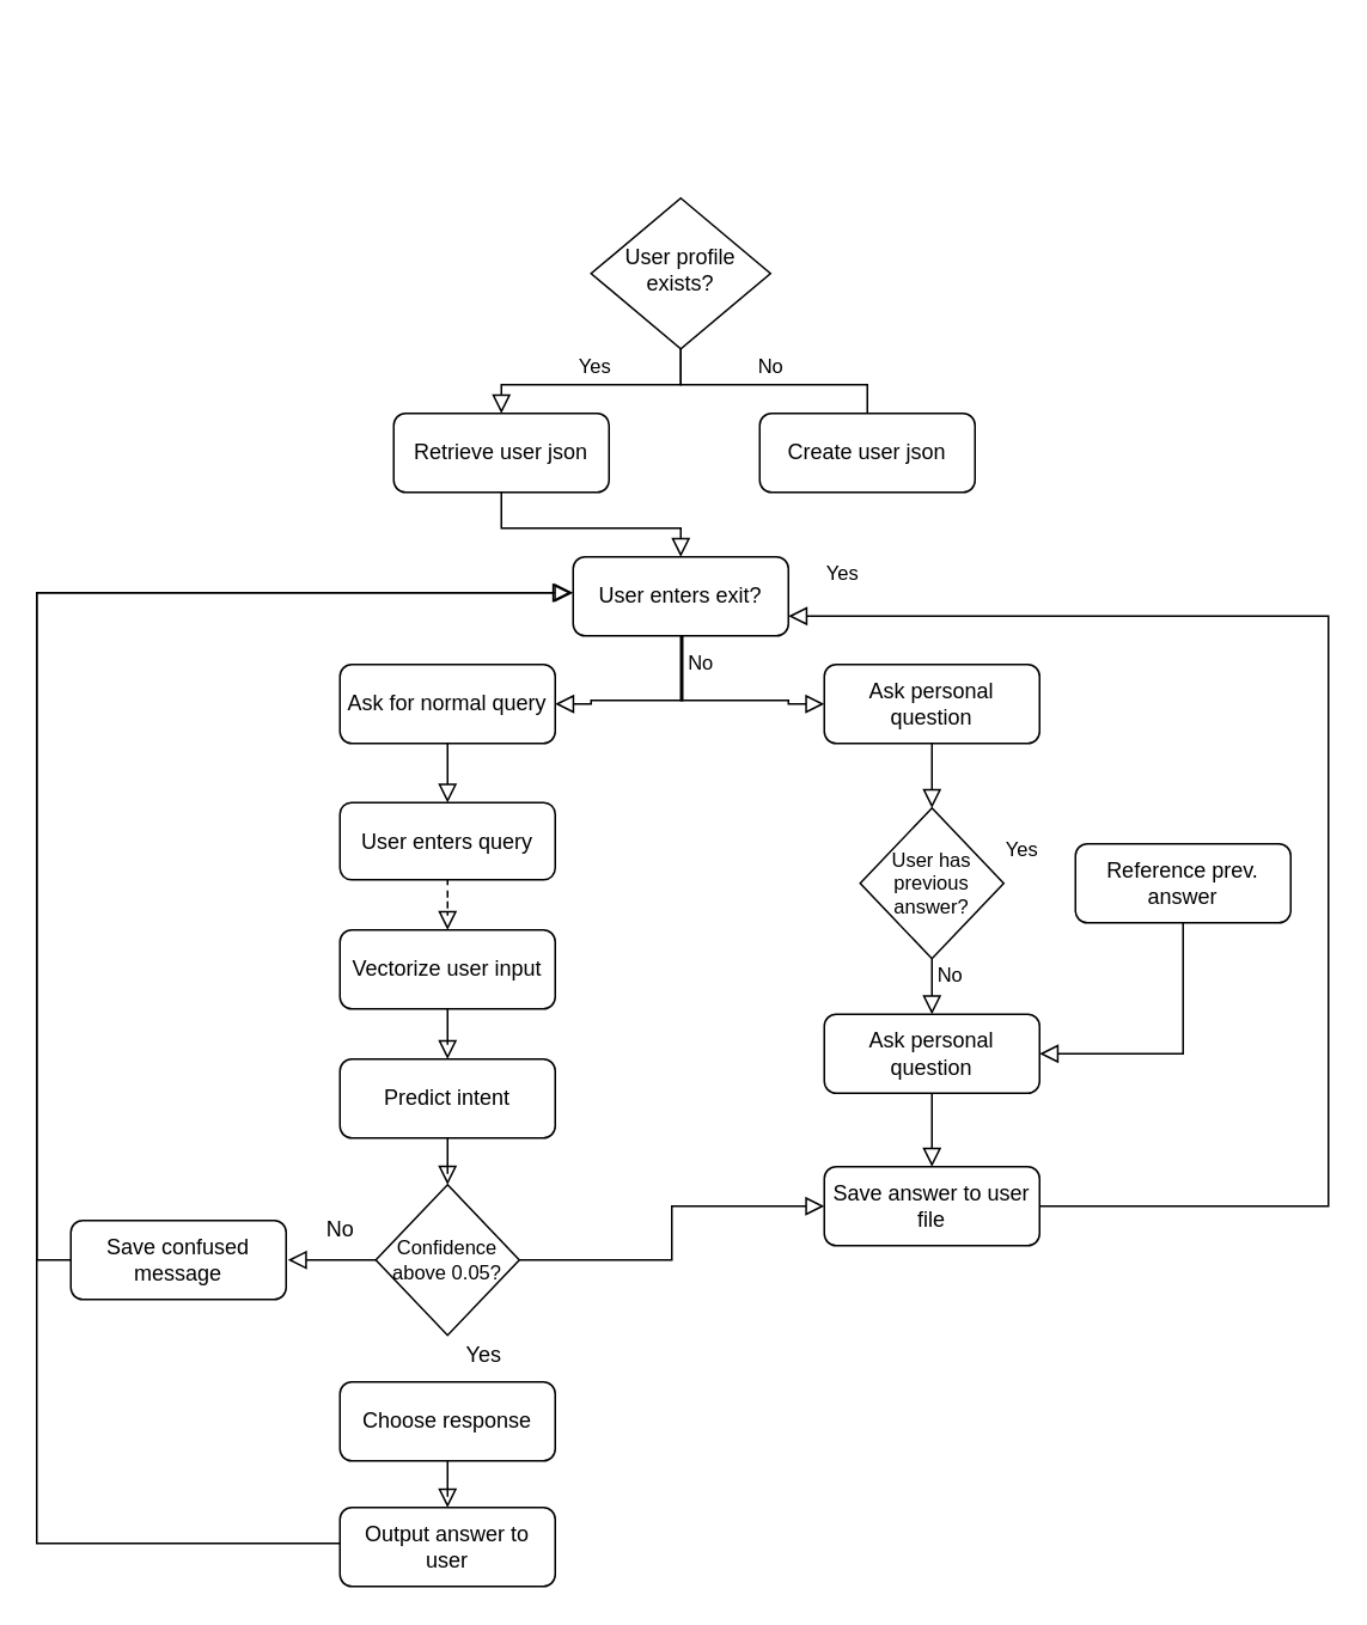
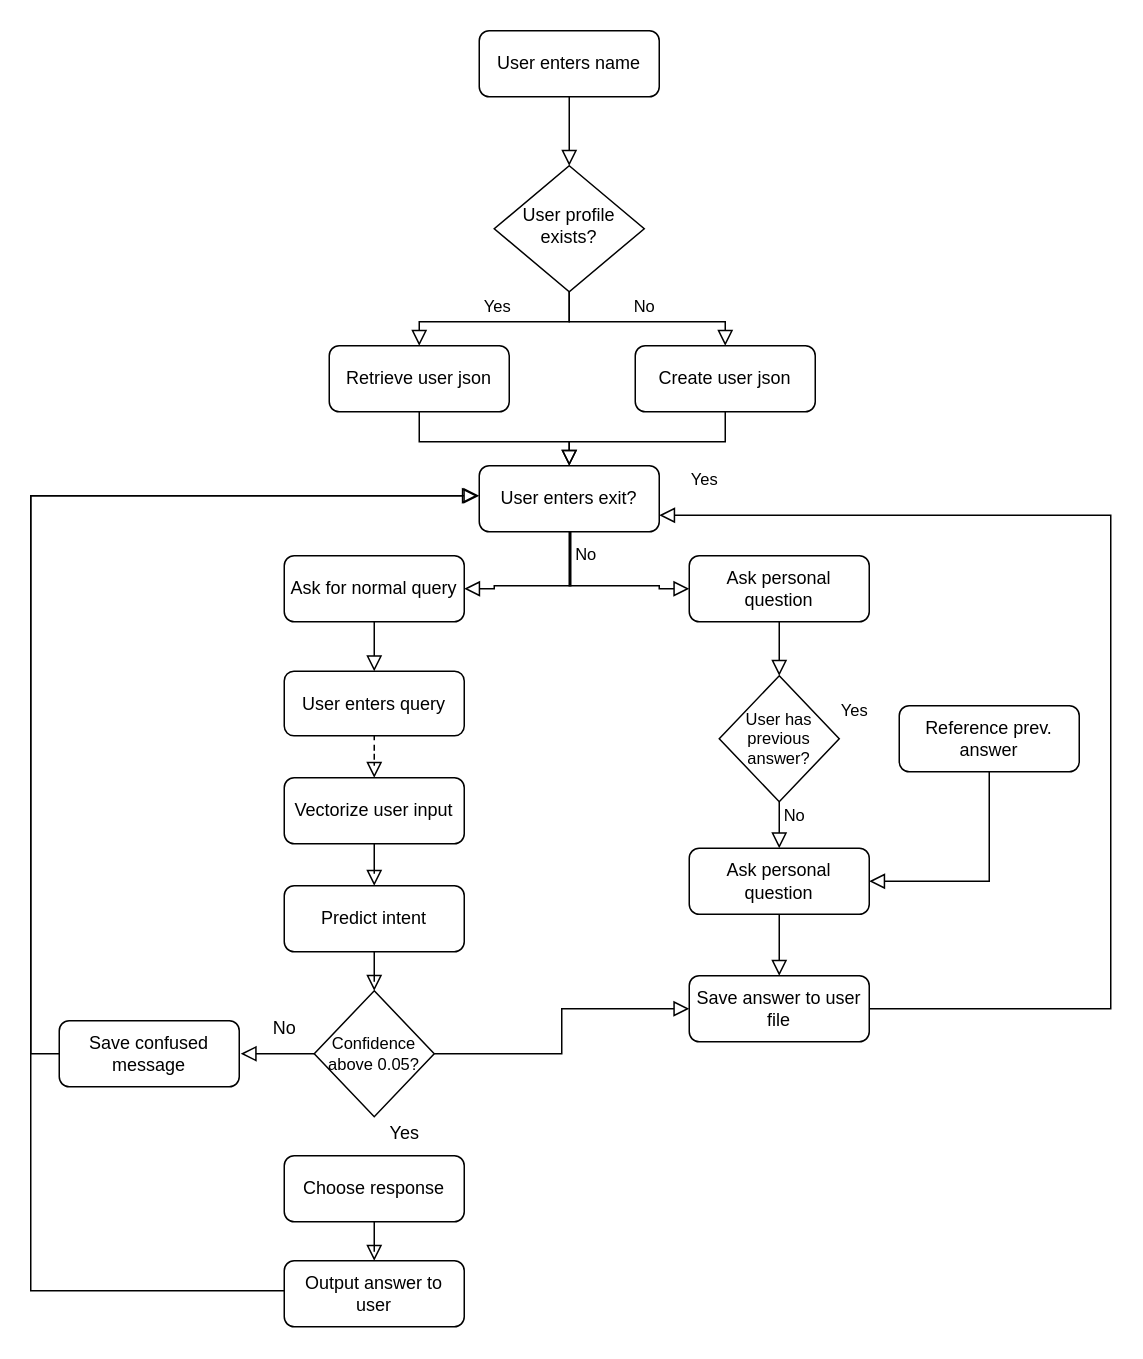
  <mxCell id="0" />
  <mxCell id="1" parent="0" />
  <mxCell id="2" value="Yes" style="rounded=0;html=1;jettySize=auto;orthogonalLoop=1;fontSize=11;endArrow=block;endFill=0;endSize=8;strokeWidth=1;shadow=0;labelBackgroundColor=none;edgeStyle=orthogonalEdgeStyle;entryX=0.5;entryY=0;entryDx=0;entryDy=0;" parent="1" source="4" target="11" edge="1"><mxGeometry y="-10" relative="1" as="geometry"><mxPoint as="offset" /><mxPoint x="279.034" y="230.028" as="targetPoint" /><Array as="points"><mxPoint x="379" y="214" /><mxPoint x="279" y="214" /></Array></mxGeometry></mxCell>
- <mxCell id="3" value="No" style="edgeStyle=orthogonalEdgeStyle;rounded=0;html=1;jettySize=auto;orthogonalLoop=1;fontSize=11;endArrow=none;endFill=0;endSize=8;strokeWidth=1;shadow=0;labelBackgroundColor=none;" parent="1" source="4" target="6" edge="1"><mxGeometry y="10" relative="1" as="geometry"><mxPoint as="offset" /><Array as="points"><mxPoint x="379" y="214" /><mxPoint x="483" y="214" /></Array></mxGeometry></mxCell>
+ <mxCell id="3" value="No" style="edgeStyle=orthogonalEdgeStyle;rounded=0;html=1;jettySize=auto;orthogonalLoop=1;fontSize=11;endArrow=block;endFill=0;endSize=8;strokeWidth=1;shadow=0;labelBackgroundColor=none;" parent="1" source="4" target="6" edge="1"><mxGeometry y="10" relative="1" as="geometry"><mxPoint as="offset" /><Array as="points"><mxPoint x="379" y="214" /><mxPoint x="483" y="214" /></Array></mxGeometry></mxCell>
  <mxCell id="4" value="User profile exists?" style="rhombus;whiteSpace=wrap;html=1;shadow=0;fontFamily=Helvetica;fontSize=12;align=center;strokeWidth=1;spacing=6;spacingTop=-4;" parent="1" vertex="1"><mxGeometry x="329" y="110" width="100" height="84" as="geometry" /></mxCell>
+ <mxCell id="5" style="edgeStyle=orthogonalEdgeStyle;rounded=0;orthogonalLoop=1;jettySize=auto;html=1;shadow=0;strokeColor=default;strokeWidth=1;align=center;verticalAlign=middle;fontFamily=Helvetica;fontSize=11;fontColor=default;labelBackgroundColor=none;endArrow=block;endFill=0;endSize=8;" parent="1" source="6" target="9" edge="1"><mxGeometry relative="1" as="geometry"><Array as="points"><mxPoint x="483" y="294" /><mxPoint x="379" y="294" /></Array></mxGeometry></mxCell>
  <mxCell id="6" value="Create user json" style="rounded=1;whiteSpace=wrap;html=1;fontSize=12;glass=0;strokeWidth=1;shadow=0;" parent="1" vertex="1"><mxGeometry x="423" y="230" width="120" height="44" as="geometry" /></mxCell>
  <mxCell id="7" style="edgeStyle=orthogonalEdgeStyle;rounded=0;orthogonalLoop=1;jettySize=auto;html=1;entryX=0;entryY=0.5;entryDx=0;entryDy=0;shadow=0;strokeColor=default;strokeWidth=1;align=center;verticalAlign=middle;fontFamily=Helvetica;fontSize=11;fontColor=default;labelBackgroundColor=none;endArrow=block;endFill=0;endSize=8;" parent="1" source="9" target="15" edge="1"><mxGeometry relative="1" as="geometry"><Array as="points"><mxPoint x="379" y="390" /><mxPoint x="439" y="390" /><mxPoint x="439" y="392" /></Array></mxGeometry></mxCell>
  <mxCell id="8" style="edgeStyle=orthogonalEdgeStyle;rounded=0;orthogonalLoop=1;jettySize=auto;html=1;entryX=1;entryY=0.5;entryDx=0;entryDy=0;shadow=0;strokeColor=default;strokeWidth=1;align=center;verticalAlign=middle;fontFamily=Helvetica;fontSize=11;fontColor=default;labelBackgroundColor=none;endArrow=block;endFill=0;endSize=8;" parent="1" source="9" target="13" edge="1"><mxGeometry relative="1" as="geometry"><Array as="points"><mxPoint x="380" y="390" /><mxPoint x="329" y="390" /><mxPoint x="329" y="392" /></Array></mxGeometry></mxCell>
  <mxCell id="9" value="User enters exit?" style="rounded=1;whiteSpace=wrap;html=1;fontSize=12;glass=0;strokeWidth=1;shadow=0;" parent="1" vertex="1"><mxGeometry x="319" y="310" width="120" height="44" as="geometry" /></mxCell>
  <mxCell id="10" style="edgeStyle=orthogonalEdgeStyle;rounded=0;orthogonalLoop=1;jettySize=auto;html=1;entryX=0.5;entryY=0;entryDx=0;entryDy=0;shadow=0;strokeColor=default;strokeWidth=1;align=center;verticalAlign=middle;fontFamily=Helvetica;fontSize=11;fontColor=default;labelBackgroundColor=none;endArrow=block;endFill=0;endSize=8;" parent="1" source="11" target="9" edge="1"><mxGeometry relative="1" as="geometry"><Array as="points"><mxPoint x="279" y="294" /><mxPoint x="379" y="294" /></Array></mxGeometry></mxCell>
  <mxCell id="11" value="Retrieve user json" style="rounded=1;whiteSpace=wrap;html=1;fontSize=12;glass=0;strokeWidth=1;shadow=0;" parent="1" vertex="1"><mxGeometry x="219" y="230" width="120" height="44" as="geometry" /></mxCell>
  <mxCell id="12" style="edgeStyle=orthogonalEdgeStyle;rounded=0;orthogonalLoop=1;jettySize=auto;html=1;entryX=0.5;entryY=0;entryDx=0;entryDy=0;shadow=0;strokeColor=default;strokeWidth=1;align=center;verticalAlign=middle;fontFamily=Helvetica;fontSize=11;fontColor=default;labelBackgroundColor=none;endArrow=block;endFill=0;endSize=8;" parent="1" source="13" target="27" edge="1"><mxGeometry relative="1" as="geometry" /></mxCell>
  <mxCell id="13" value="Ask for normal query" style="rounded=1;whiteSpace=wrap;html=1;fontSize=12;glass=0;strokeWidth=1;shadow=0;" parent="1" vertex="1"><mxGeometry x="189" y="370" width="120" height="44" as="geometry" /></mxCell>
  <mxCell id="14" style="edgeStyle=orthogonalEdgeStyle;rounded=0;orthogonalLoop=1;jettySize=auto;html=1;entryX=0.5;entryY=0;entryDx=0;entryDy=0;shadow=0;strokeColor=default;strokeWidth=1;align=center;verticalAlign=middle;fontFamily=Helvetica;fontSize=11;fontColor=default;labelBackgroundColor=none;endArrow=block;endFill=0;endSize=8;" parent="1" source="15" target="17" edge="1"><mxGeometry relative="1" as="geometry" /></mxCell>
  <mxCell id="15" value="Ask personal question" style="rounded=1;whiteSpace=wrap;html=1;fontSize=12;glass=0;strokeWidth=1;shadow=0;" parent="1" vertex="1"><mxGeometry x="459" y="370" width="120" height="44" as="geometry" /></mxCell>
  <mxCell id="16" style="edgeStyle=orthogonalEdgeStyle;rounded=0;orthogonalLoop=1;jettySize=auto;html=1;entryX=0.5;entryY=0;entryDx=0;entryDy=0;shadow=0;strokeColor=default;strokeWidth=1;align=center;verticalAlign=middle;fontFamily=Helvetica;fontSize=11;fontColor=default;labelBackgroundColor=none;endArrow=block;endFill=0;endSize=8;" parent="1" source="17" target="21" edge="1"><mxGeometry relative="1" as="geometry" /></mxCell>
  <mxCell id="17" value="User has previous answer?" style="rhombus;whiteSpace=wrap;html=1;fontFamily=Helvetica;fontSize=11;fontColor=default;labelBackgroundColor=none;" parent="1" vertex="1"><mxGeometry x="479" y="450" width="80" height="84" as="geometry" /></mxCell>
  <mxCell id="18" style="edgeStyle=orthogonalEdgeStyle;rounded=0;orthogonalLoop=1;jettySize=auto;html=1;entryX=1;entryY=0.5;entryDx=0;entryDy=0;shadow=0;strokeColor=default;strokeWidth=1;align=center;verticalAlign=middle;fontFamily=Helvetica;fontSize=11;fontColor=default;labelBackgroundColor=none;endArrow=block;endFill=0;endSize=8;" parent="1" source="19" target="21" edge="1"><mxGeometry relative="1" as="geometry"><Array as="points"><mxPoint x="659" y="587" /></Array></mxGeometry></mxCell>
  <mxCell id="19" value="Reference prev. answer" style="rounded=1;whiteSpace=wrap;html=1;fontSize=12;glass=0;strokeWidth=1;shadow=0;" parent="1" vertex="1"><mxGeometry x="599" y="470" width="120" height="44" as="geometry" /></mxCell>
  <mxCell id="20" style="edgeStyle=orthogonalEdgeStyle;rounded=0;orthogonalLoop=1;jettySize=auto;html=1;entryX=0.5;entryY=0;entryDx=0;entryDy=0;shadow=0;strokeColor=default;strokeWidth=1;align=center;verticalAlign=middle;fontFamily=Helvetica;fontSize=11;fontColor=default;labelBackgroundColor=none;endArrow=block;endFill=0;endSize=8;" parent="1" source="21" target="24" edge="1"><mxGeometry relative="1" as="geometry" /></mxCell>
  <mxCell id="21" value="Ask personal question" style="rounded=1;whiteSpace=wrap;html=1;fontSize=12;glass=0;strokeWidth=1;shadow=0;" parent="1" vertex="1"><mxGeometry x="459" y="565" width="120" height="44" as="geometry" /></mxCell>
  <mxCell id="22" value="Yes" style="text;html=1;align=center;verticalAlign=middle;resizable=0;points=[];autosize=1;strokeColor=none;fillColor=none;fontFamily=Helvetica;fontSize=11;fontColor=default;labelBackgroundColor=none;" parent="1" vertex="1"><mxGeometry x="549" y="458" width="40" height="30" as="geometry" /></mxCell>
  <mxCell id="23" style="edgeStyle=orthogonalEdgeStyle;rounded=0;orthogonalLoop=1;jettySize=auto;html=1;entryX=1;entryY=0.75;entryDx=0;entryDy=0;shadow=0;strokeColor=default;strokeWidth=1;align=center;verticalAlign=middle;fontFamily=Helvetica;fontSize=11;fontColor=default;labelBackgroundColor=none;endArrow=block;endFill=0;endSize=8;" parent="1" source="24" target="9" edge="1"><mxGeometry relative="1" as="geometry"><Array as="points"><mxPoint x="740" y="672" /><mxPoint x="740" y="343" /></Array></mxGeometry></mxCell>
  <mxCell id="24" value="Save answer to user file" style="rounded=1;whiteSpace=wrap;html=1;fontSize=12;glass=0;strokeWidth=1;shadow=0;" parent="1" vertex="1"><mxGeometry x="459" y="650" width="120" height="44" as="geometry" /></mxCell>
  <mxCell id="25" value="No" style="text;html=1;align=center;verticalAlign=middle;resizable=0;points=[];autosize=1;strokeColor=none;fillColor=none;fontFamily=Helvetica;fontSize=11;fontColor=default;labelBackgroundColor=none;" parent="1" vertex="1"><mxGeometry x="370" y="354" width="40" height="30" as="geometry" /></mxCell>
  <mxCell id="26" style="edgeStyle=orthogonalEdgeStyle;rounded=0;orthogonalLoop=1;jettySize=auto;html=1;entryX=0.5;entryY=0;entryDx=0;entryDy=0;shadow=0;strokeColor=default;strokeWidth=1;align=center;verticalAlign=middle;fontFamily=Helvetica;fontSize=11;fontColor=default;labelBackgroundColor=none;endArrow=block;endFill=0;endSize=8;dashed=1;" edge="1" parent="1" source="27" target="37"><mxGeometry relative="1" as="geometry" /></mxCell>
  <mxCell id="27" value="User enters query" style="rounded=1;whiteSpace=wrap;html=1;fontSize=12;glass=0;strokeWidth=1;shadow=0;" parent="1" vertex="1"><mxGeometry x="189" y="447" width="120" height="43" as="geometry" /></mxCell>
  <mxCell id="28" style="edgeStyle=orthogonalEdgeStyle;rounded=0;orthogonalLoop=1;jettySize=auto;html=1;shadow=0;strokeColor=default;strokeWidth=1;align=center;verticalAlign=middle;fontFamily=Helvetica;fontSize=11;fontColor=default;labelBackgroundColor=none;endArrow=block;endFill=0;endSize=8;" parent="1" source="29" edge="1"><mxGeometry relative="1" as="geometry"><mxPoint x="319" y="330" as="targetPoint" /><Array as="points"><mxPoint x="20" y="860" /><mxPoint x="20" y="330" /></Array></mxGeometry></mxCell>
  <mxCell id="29" value="Output answer to user" style="rounded=1;whiteSpace=wrap;html=1;fontSize=12;glass=0;strokeWidth=1;shadow=0;" parent="1" vertex="1"><mxGeometry x="189" y="840" width="120" height="44" as="geometry" /></mxCell>
  <mxCell id="30" style="edgeStyle=orthogonalEdgeStyle;rounded=0;orthogonalLoop=1;jettySize=auto;html=1;entryX=0;entryY=0.5;entryDx=0;entryDy=0;shadow=0;strokeColor=default;strokeWidth=1;align=center;verticalAlign=middle;fontFamily=Helvetica;fontSize=11;fontColor=default;labelBackgroundColor=none;endArrow=block;endFill=0;endSize=8;exitX=0;exitY=0.5;exitDx=0;exitDy=0;" parent="1" edge="1" source="31"><mxGeometry relative="1" as="geometry"><mxPoint x="38" y="605" as="sourcePoint" /><mxPoint x="318" y="330" as="targetPoint" /><Array as="points"><mxPoint x="20" y="702" /><mxPoint x="20" y="330" /></Array></mxGeometry></mxCell>
  <mxCell id="31" value="Save confused message" style="rounded=1;whiteSpace=wrap;html=1;fontSize=12;glass=0;strokeWidth=1;shadow=0;" parent="1" vertex="1"><mxGeometry x="39" y="680" width="120" height="44" as="geometry" /></mxCell>
  <mxCell id="32" value="Yes" style="text;html=1;align=center;verticalAlign=middle;resizable=0;points=[];autosize=1;strokeColor=none;fillColor=none;fontFamily=Helvetica;fontSize=11;fontColor=default;labelBackgroundColor=none;" parent="1" vertex="1"><mxGeometry x="449" y="304" width="40" height="30" as="geometry" /></mxCell>
  <mxCell id="33" value="No" style="text;html=1;align=center;verticalAlign=middle;resizable=0;points=[];autosize=1;strokeColor=none;fillColor=none;fontFamily=Helvetica;fontSize=11;fontColor=default;labelBackgroundColor=none;" parent="1" vertex="1"><mxGeometry x="509" y="528" width="40" height="30" as="geometry" /></mxCell>
+ <mxCell id="34" value="" style="edgeStyle=orthogonalEdgeStyle;rounded=0;orthogonalLoop=1;jettySize=auto;html=1;shadow=0;strokeColor=default;strokeWidth=1;align=center;verticalAlign=middle;fontFamily=Helvetica;fontSize=11;fontColor=default;labelBackgroundColor=none;endArrow=block;endFill=0;endSize=8;" parent="1" source="35" target="4" edge="1"><mxGeometry relative="1" as="geometry" /></mxCell>
+ <mxCell id="35" value="User enters name" style="rounded=1;whiteSpace=wrap;html=1;fontSize=12;glass=0;strokeWidth=1;shadow=0;" parent="1" vertex="1"><mxGeometry x="319" y="20" width="120" height="44" as="geometry" /></mxCell>
  <mxCell id="36" style="edgeStyle=orthogonalEdgeStyle;rounded=0;orthogonalLoop=1;jettySize=auto;html=1;entryX=0.5;entryY=0;entryDx=0;entryDy=0;shadow=0;strokeColor=default;strokeWidth=1;align=center;verticalAlign=middle;fontFamily=Helvetica;fontSize=11;fontColor=default;labelBackgroundColor=none;endArrow=block;endFill=0;endSize=8;" edge="1" parent="1" source="37" target="39"><mxGeometry relative="1" as="geometry" /></mxCell>
  <mxCell id="37" value="Vectorize user input" style="rounded=1;whiteSpace=wrap;html=1;fontSize=12;glass=0;strokeWidth=1;shadow=0;" vertex="1" parent="1"><mxGeometry x="189" y="518" width="120" height="44" as="geometry" /></mxCell>
  <mxCell id="38" style="edgeStyle=orthogonalEdgeStyle;rounded=0;orthogonalLoop=1;jettySize=auto;html=1;entryX=0.5;entryY=0;entryDx=0;entryDy=0;shadow=0;strokeColor=default;strokeWidth=1;align=center;verticalAlign=middle;fontFamily=Helvetica;fontSize=11;fontColor=default;labelBackgroundColor=none;endArrow=block;endFill=0;endSize=8;" edge="1" parent="1" source="39" target="42"><mxGeometry relative="1" as="geometry" /></mxCell>
  <mxCell id="39" value="Predict intent" style="rounded=1;whiteSpace=wrap;html=1;fontSize=12;glass=0;strokeWidth=1;shadow=0;" vertex="1" parent="1"><mxGeometry x="189" y="590" width="120" height="44" as="geometry" /></mxCell>
  <mxCell id="40" style="edgeStyle=orthogonalEdgeStyle;rounded=0;orthogonalLoop=1;jettySize=auto;html=1;shadow=0;strokeColor=default;strokeWidth=1;align=center;verticalAlign=middle;fontFamily=Helvetica;fontSize=11;fontColor=default;labelBackgroundColor=none;endArrow=block;endFill=0;endSize=8;" edge="1" parent="1" source="42"><mxGeometry relative="1" as="geometry"><mxPoint x="160" y="702" as="targetPoint" /></mxGeometry></mxCell>
  <mxCell id="41" style="edgeStyle=orthogonalEdgeStyle;rounded=0;orthogonalLoop=1;jettySize=auto;html=1;shadow=0;strokeColor=default;strokeWidth=1;align=center;verticalAlign=middle;fontFamily=Helvetica;fontSize=11;fontColor=default;labelBackgroundColor=none;endArrow=block;endFill=0;endSize=8;" edge="1" parent="1" source="42" target="24"><mxGeometry relative="1" as="geometry" /></mxCell>
  <mxCell id="42" value="Confidence above 0.05?" style="rhombus;whiteSpace=wrap;html=1;fontFamily=Helvetica;fontSize=11;fontColor=default;labelBackgroundColor=none;" vertex="1" parent="1"><mxGeometry x="209" y="660" width="80" height="84" as="geometry" /></mxCell>
  <mxCell id="43" style="edgeStyle=orthogonalEdgeStyle;rounded=0;orthogonalLoop=1;jettySize=auto;html=1;entryX=0.5;entryY=0;entryDx=0;entryDy=0;shadow=0;strokeColor=default;strokeWidth=1;align=center;verticalAlign=middle;fontFamily=Helvetica;fontSize=11;fontColor=default;labelBackgroundColor=none;endArrow=block;endFill=0;endSize=8;" edge="1" parent="1" source="44" target="29"><mxGeometry relative="1" as="geometry" /></mxCell>
  <mxCell id="44" value="Choose response" style="rounded=1;whiteSpace=wrap;html=1;fontSize=12;glass=0;strokeWidth=1;shadow=0;" vertex="1" parent="1"><mxGeometry x="189" y="770" width="120" height="44" as="geometry" /></mxCell>
  <mxCell id="45" value="No" style="text;html=1;align=center;verticalAlign=middle;resizable=0;points=[];autosize=1;strokeColor=none;fillColor=none;" vertex="1" parent="1"><mxGeometry x="169" y="670" width="40" height="30" as="geometry" /></mxCell>
  <mxCell id="46" value="Yes" style="text;html=1;align=center;verticalAlign=middle;resizable=0;points=[];autosize=1;strokeColor=none;fillColor=none;" vertex="1" parent="1"><mxGeometry x="249" y="740" width="40" height="30" as="geometry" /></mxCell>
